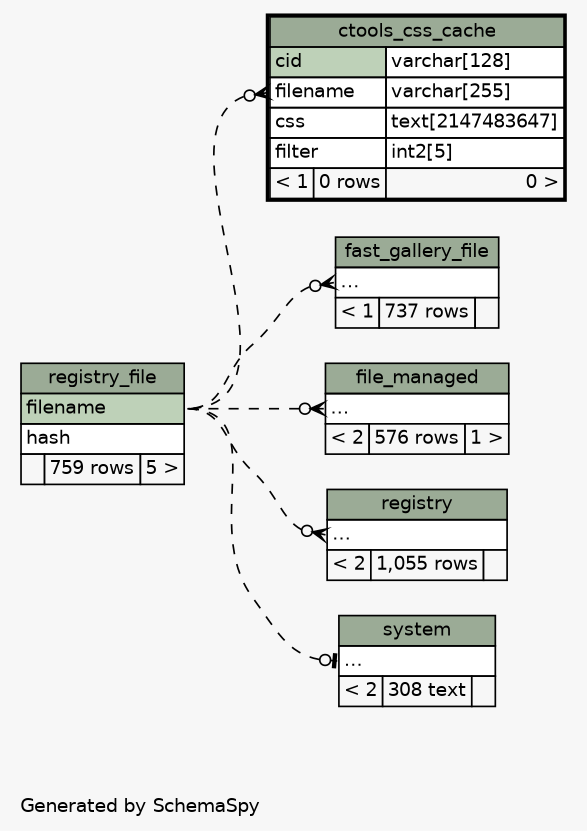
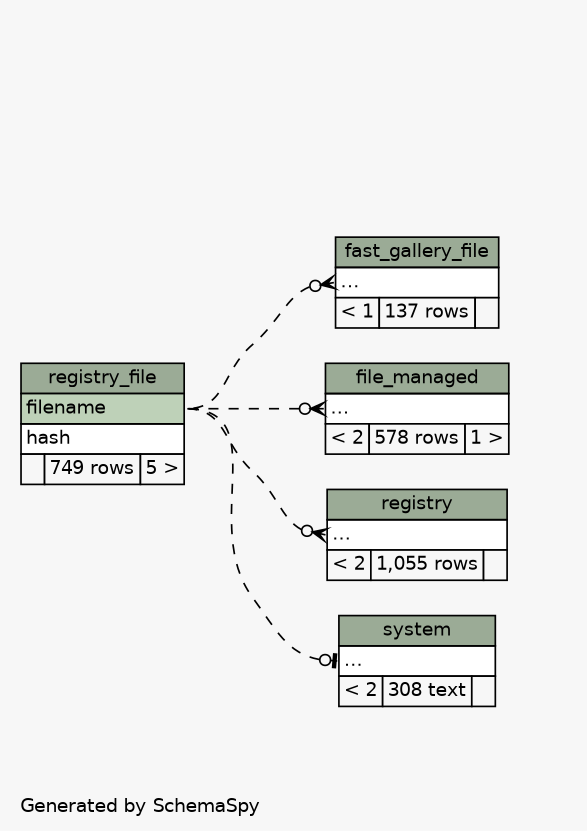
  digraph {
    bgcolor="#f7f7f7"
    fontname=Helvetica
    fontsize=11
    label="\nGenerated by SchemaSpy"
    labeljust=l
    nodesep=0.18
    rankdir=RL
    ranksep=0.46
    node [fontname=Helvetica fontsize=11 shape=plaintext]
    edge [arrowhead=none arrowsize=0.8 arrowtail=crowodot dir=back headport="filename:e" style=dashed tailport="elipses:w"]
-   n1 [label=<     <TABLE BORDER="2" CELLBORDER="1" CELLSPACING="0" BGCOLOR="#ffffff">       <TR><TD COLSPAN="3" BGCOLOR="#9bab96" ALIGN="CENTER">ctools_css_cache</TD></TR>       <TR><TD PORT="cid" COLSPAN="2" BGCOLOR="#bed1b8" ALIGN="LEFT">cid</TD><TD PORT="cid.type" ALIGN="LEFT">varchar[128]</TD></TR>       <TR><TD PORT="filename" COLSPAN="2" ALIGN="LEFT">filename</TD><TD PORT="filename.type" ALIGN="LEFT">varchar[255]</TD></TR>       <TR><TD PORT="css" COLSPAN="2" ALIGN="LEFT">css</TD><TD PORT="css.type" ALIGN="LEFT">text[2147483647]</TD></TR>       <TR><TD PORT="filter" COLSPAN="2" ALIGN="LEFT">filter</TD><TD PORT="filter.type" ALIGN="LEFT">int2[5]</TD></TR>       <TR><TD ALIGN="LEFT" BGCOLOR="#f7f7f7">&lt; 1</TD><TD ALIGN="RIGHT" BGCOLOR="#f7f7f7">0 rows</TD><TD ALIGN="RIGHT" BGCOLOR="#f7f7f7">0 &gt;</TD></TR>     </TABLE>>]
-   n2 [label=<     <TABLE BORDER="0" CELLBORDER="1" CELLSPACING="0" BGCOLOR="#ffffff">       <TR><TD COLSPAN="3" BGCOLOR="#9bab96" ALIGN="CENTER">registry_file</TD></TR>       <TR><TD PORT="filename" COLSPAN="3" BGCOLOR="#bed1b8" ALIGN="LEFT">filename</TD></TR>       <TR><TD PORT="hash" COLSPAN="3" ALIGN="LEFT">hash</TD></TR>       <TR><TD ALIGN="LEFT" BGCOLOR="#f7f7f7">  </TD><TD ALIGN="RIGHT" BGCOLOR="#f7f7f7">759 rows</TD><TD ALIGN="RIGHT" BGCOLOR="#f7f7f7">5 &gt;</TD></TR>     </TABLE>>]
-   n3 [label=<     <TABLE BORDER="0" CELLBORDER="1" CELLSPACING="0" BGCOLOR="#ffffff">       <TR><TD COLSPAN="3" BGCOLOR="#9bab96" ALIGN="CENTER">fast_gallery_file</TD></TR>       <TR><TD PORT="elipses" COLSPAN="3" ALIGN="LEFT">...</TD></TR>       <TR><TD ALIGN="LEFT" BGCOLOR="#f7f7f7">&lt; 1</TD><TD ALIGN="RIGHT" BGCOLOR="#f7f7f7">737 rows</TD><TD ALIGN="RIGHT" BGCOLOR="#f7f7f7">  </TD></TR>     </TABLE>>]
-   n4 [label=<     <TABLE BORDER="0" CELLBORDER="1" CELLSPACING="0" BGCOLOR="#ffffff">       <TR><TD COLSPAN="3" BGCOLOR="#9bab96" ALIGN="CENTER">file_managed</TD></TR>       <TR><TD PORT="elipses" COLSPAN="3" ALIGN="LEFT">...</TD></TR>       <TR><TD ALIGN="LEFT" BGCOLOR="#f7f7f7">&lt; 2</TD><TD ALIGN="RIGHT" BGCOLOR="#f7f7f7">576 rows</TD><TD ALIGN="RIGHT" BGCOLOR="#f7f7f7">1 &gt;</TD></TR>     </TABLE>>]
+   n2 [label=<     <TABLE BORDER="0" CELLBORDER="1" CELLSPACING="0" BGCOLOR="#ffffff">       <TR><TD COLSPAN="3" BGCOLOR="#9bab96" ALIGN="CENTER">registry_file</TD></TR>       <TR><TD PORT="filename" COLSPAN="3" BGCOLOR="#bed1b8" ALIGN="LEFT">filename</TD></TR>       <TR><TD PORT="hash" COLSPAN="3" ALIGN="LEFT">hash</TD></TR>       <TR><TD ALIGN="LEFT" BGCOLOR="#f7f7f7">  </TD><TD ALIGN="RIGHT" BGCOLOR="#f7f7f7">749 rows</TD><TD ALIGN="RIGHT" BGCOLOR="#f7f7f7">5 &gt;</TD></TR>     </TABLE>>]
+   n3 [label=<     <TABLE BORDER="0" CELLBORDER="1" CELLSPACING="0" BGCOLOR="#ffffff">       <TR><TD COLSPAN="3" BGCOLOR="#9bab96" ALIGN="CENTER">fast_gallery_file</TD></TR>       <TR><TD PORT="elipses" COLSPAN="3" ALIGN="LEFT">...</TD></TR>       <TR><TD ALIGN="LEFT" BGCOLOR="#f7f7f7">&lt; 1</TD><TD ALIGN="RIGHT" BGCOLOR="#f7f7f7">137 rows</TD><TD ALIGN="RIGHT" BGCOLOR="#f7f7f7">  </TD></TR>     </TABLE>>]
+   n4 [label=<     <TABLE BORDER="0" CELLBORDER="1" CELLSPACING="0" BGCOLOR="#ffffff">       <TR><TD COLSPAN="3" BGCOLOR="#9bab96" ALIGN="CENTER">file_managed</TD></TR>       <TR><TD PORT="elipses" COLSPAN="3" ALIGN="LEFT">...</TD></TR>       <TR><TD ALIGN="LEFT" BGCOLOR="#f7f7f7">&lt; 2</TD><TD ALIGN="RIGHT" BGCOLOR="#f7f7f7">578 rows</TD><TD ALIGN="RIGHT" BGCOLOR="#f7f7f7">1 &gt;</TD></TR>     </TABLE>>]
    n5 [label=<     <TABLE BORDER="0" CELLBORDER="1" CELLSPACING="0" BGCOLOR="#ffffff">       <TR><TD COLSPAN="3" BGCOLOR="#9bab96" ALIGN="CENTER">registry</TD></TR>       <TR><TD PORT="elipses" COLSPAN="3" ALIGN="LEFT">...</TD></TR>       <TR><TD ALIGN="LEFT" BGCOLOR="#f7f7f7">&lt; 2</TD><TD ALIGN="RIGHT" BGCOLOR="#f7f7f7">1,055 rows</TD><TD ALIGN="RIGHT" BGCOLOR="#f7f7f7">  </TD></TR>     </TABLE>>]
    n6 [label=<     <TABLE BORDER="0" CELLBORDER="1" CELLSPACING="0" BGCOLOR="#ffffff">       <TR><TD COLSPAN="3" BGCOLOR="#9bab96" ALIGN="CENTER">system</TD></TR>       <TR><TD PORT="elipses" COLSPAN="3" ALIGN="LEFT">...</TD></TR>       <TR><TD ALIGN="LEFT" BGCOLOR="#f7f7f7">&lt; 2</TD><TD ALIGN="RIGHT" BGCOLOR="#f7f7f7">308 text</TD><TD ALIGN="RIGHT" BGCOLOR="#f7f7f7">  </TD></TR>     </TABLE>>]
-   n1 -> n2 [tailport="filename:w"]
    n3 -> n2
    n4 -> n2
    n5 -> n2
    n6 -> n2 [arrowtail=teeodot]
  }
